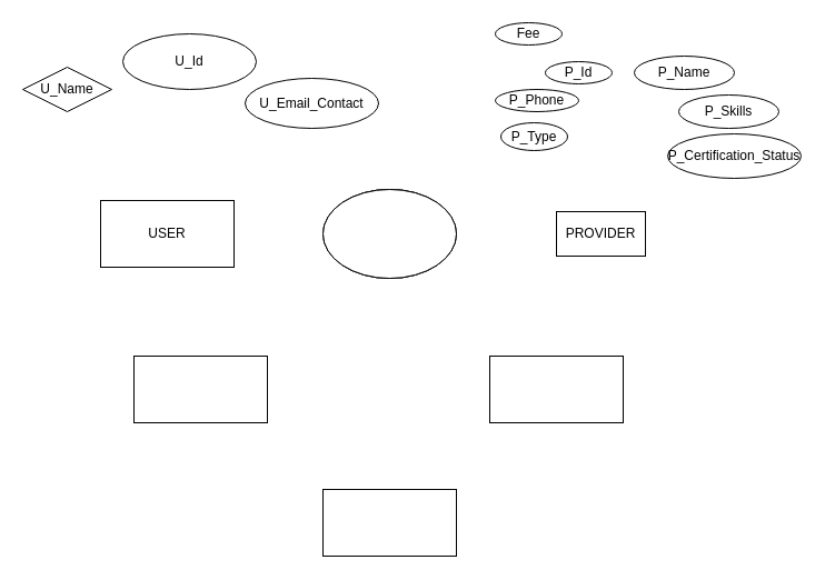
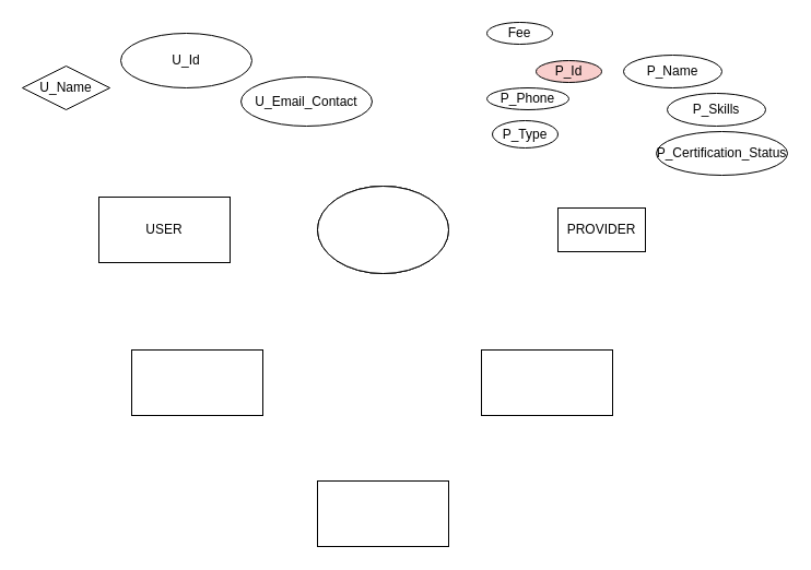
  <mxCell id="0" />
  <mxCell id="1" parent="0" />
  <mxCell id="2" value="" style="rounded=0;whiteSpace=wrap;html=1;" vertex="1" parent="1"><mxGeometry x="290" y="440" width="120" height="60" as="geometry" /></mxCell>
  <mxCell id="3" value="" style="rounded=0;whiteSpace=wrap;html=1;" vertex="1" parent="1"><mxGeometry x="440" y="320" width="120" height="60" as="geometry" /></mxCell>
  <mxCell id="4" value="" style="rounded=0;whiteSpace=wrap;html=1;" vertex="1" parent="1"><mxGeometry x="120" y="320" width="120" height="60" as="geometry" /></mxCell>
- <mxCell id="5" value="PROVIDER" style="rounded=0;whiteSpace=wrap;html=1;" vertex="1" parent="1"><mxGeometry x="500" y="190" width="80" height="40" as="geometry" /></mxCell>
+ <mxCell id="5" value="PROVIDER" style="rounded=0;whiteSpace=wrap;html=1;" vertex="1" parent="1"><mxGeometry x="510" y="190" width="80" height="40" as="geometry" /></mxCell>
  <mxCell id="6" value="USER" style="rounded=0;whiteSpace=wrap;html=1;" vertex="1" parent="1"><mxGeometry x="90" y="180" width="120" height="60" as="geometry" /></mxCell>
- <mxCell id="7" value="P_Id" style="ellipse;whiteSpace=wrap;html=1;" vertex="1" parent="1"><mxGeometry x="490" y="55" width="60" height="20" as="geometry" /></mxCell>
+ <mxCell id="7" value="P_Id" style="ellipse;whiteSpace=wrap;html=1;fillColor=#f8cecc;" vertex="1" parent="1"><mxGeometry x="490" y="55" width="60" height="20" as="geometry" /></mxCell>
  <mxCell id="8" value="U_Email_Contact" style="ellipse;whiteSpace=wrap;html=1;" vertex="1" parent="1"><mxGeometry x="220" y="70" width="120" height="45" as="geometry" /></mxCell>
  <mxCell id="9" value="U_Id" style="ellipse;whiteSpace=wrap;html=1;" vertex="1" parent="1"><mxGeometry x="110" width="120" height="50" as="geometry" y="30" /></mxCell>
  <mxCell id="10" value="U_Name" style="rhombus;whiteSpace=wrap;html=1;" vertex="1" parent="1"><mxGeometry x="20" y="60" width="80" height="40" as="geometry" /></mxCell>
  <mxCell id="11" value="" style="ellipse;whiteSpace=wrap;html=1;" vertex="1" parent="1"><mxGeometry x="290" y="170" width="120" height="80" as="geometry" /></mxCell>
  <mxCell id="12" value="" style="ellipse;whiteSpace=wrap;html=1;" vertex="1" parent="1"><mxGeometry x="290" y="170" width="120" height="80" as="geometry" /></mxCell>
  <mxCell id="13" value="" style="ellipse;whiteSpace=wrap;html=1;" vertex="1" parent="1"><mxGeometry x="290" y="170" width="120" height="80" as="geometry" /></mxCell>
  <mxCell id="14" value="Fee" style="ellipse;whiteSpace=wrap;html=1;" vertex="1" parent="1"><mxGeometry x="445" y="20" width="60" height="20" as="geometry" /></mxCell>
  <mxCell id="15" value="P_Type" style="ellipse;whiteSpace=wrap;html=1;" vertex="1" parent="1"><mxGeometry x="450" y="110" width="60" height="25" as="geometry" /></mxCell>
  <mxCell id="16" value="P_Certification_Status" style="ellipse;whiteSpace=wrap;html=1;" vertex="1" parent="1"><mxGeometry x="600" y="120" width="120" height="40" as="geometry" /></mxCell>
  <mxCell id="17" value="P_Skills" style="ellipse;whiteSpace=wrap;html=1;" vertex="1" parent="1"><mxGeometry x="610" y="85" width="90" height="30" as="geometry" /></mxCell>
  <mxCell id="18" value="P_Phone" style="ellipse;whiteSpace=wrap;html=1;" vertex="1" parent="1"><mxGeometry x="445" y="80" width="75" height="20" as="geometry" /></mxCell>
  <mxCell id="19" value="P_Name" style="ellipse;whiteSpace=wrap;html=1;" vertex="1" parent="1"><mxGeometry x="570" y="50" width="90" height="30" as="geometry" /></mxCell>
